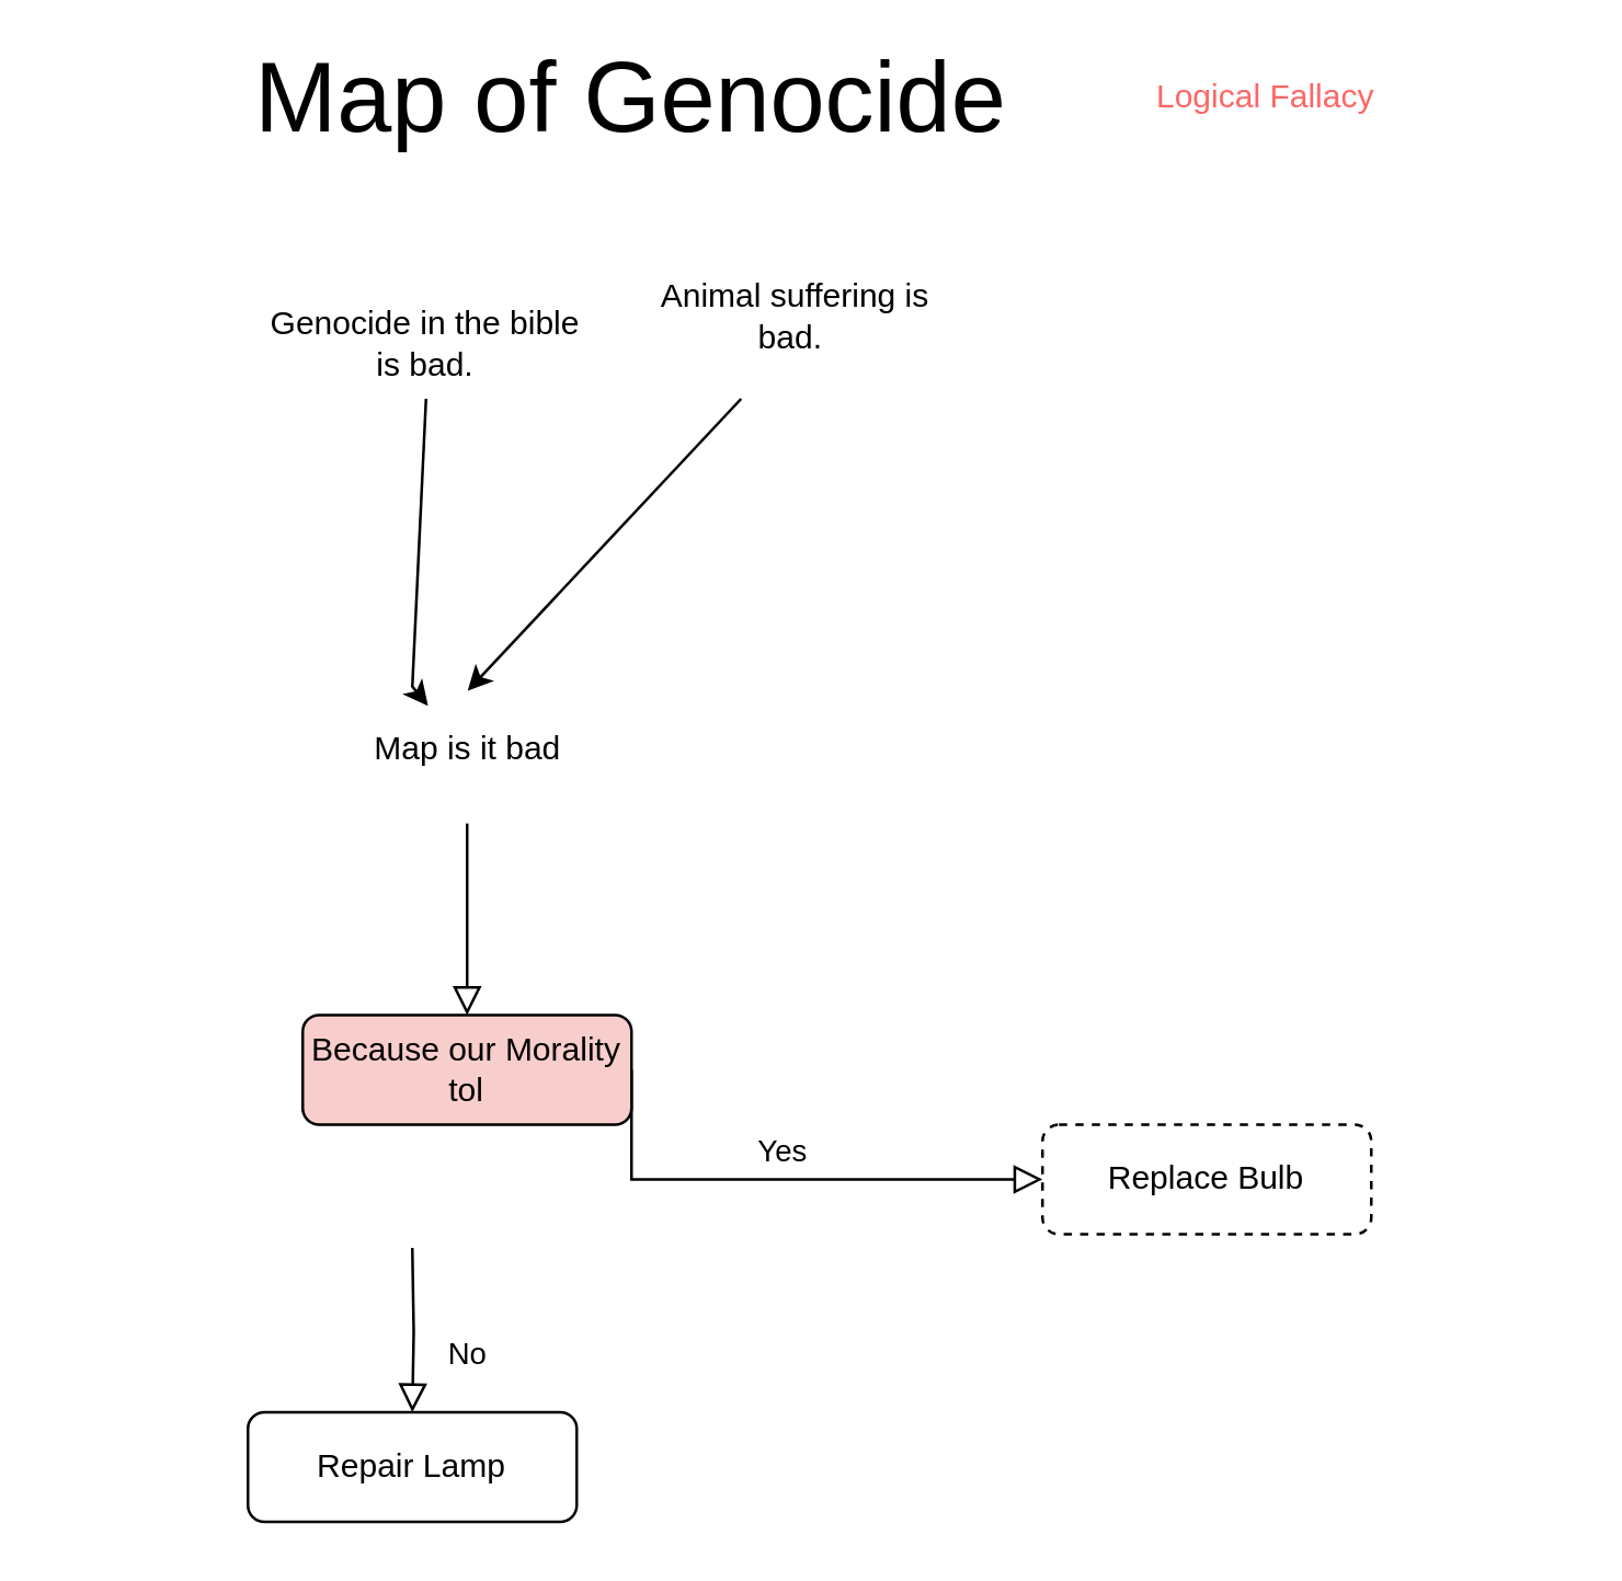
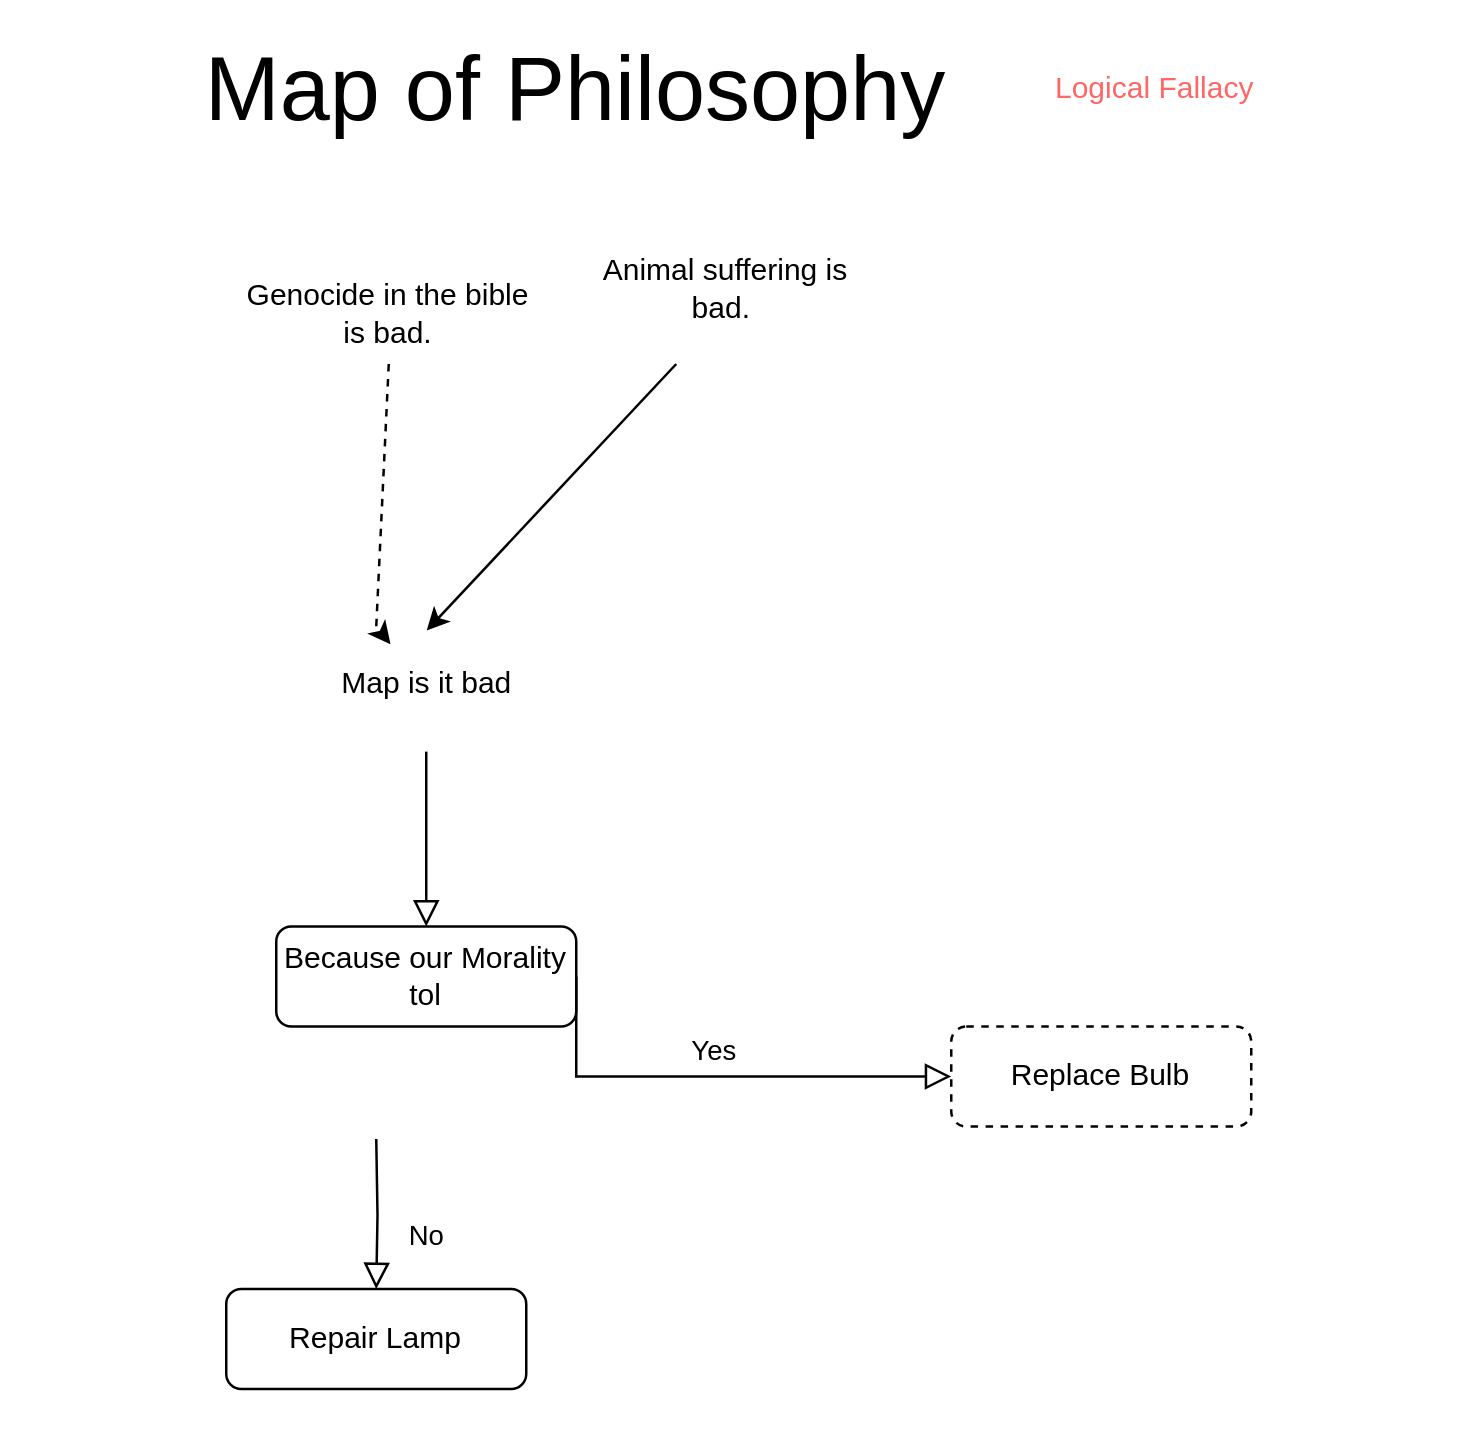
  <mxCell id="0" />
  <mxCell id="1" parent="0" />
  <mxCell id="2" value="" style="edgeStyle=orthogonalEdgeStyle;rounded=0;html=1;jettySize=auto;orthogonalLoop=1;fontSize=11;endArrow=block;endFill=0;endSize=8;strokeWidth=1;shadow=0;labelBackgroundColor=none;" parent="1" source="3" target="4" edge="1"><mxGeometry y="10" relative="1" as="geometry"><mxPoint as="offset" /></mxGeometry></mxCell>
  <mxCell id="3" value="Map is it bad" style="rhombus;html=1;shadow=0;fontFamily=Helvetica;fontSize=12;align=center;strokeWidth=1;spacing=6;spacingTop=-4;strokeColor=none;" parent="1" vertex="1"><mxGeometry x="120" y="250" width="100" height="50" as="geometry" /></mxCell>
- <mxCell id="4" value="Because our Morality&lt;div&gt;tol&lt;/div&gt;" style="rounded=1;whiteSpace=wrap;html=1;fontSize=12;glass=0;strokeWidth=1;shadow=0;fillColor=#f8cecc;" parent="1" vertex="1"><mxGeometry x="110" y="370" width="120" height="40" as="geometry" /></mxCell>
+ <mxCell id="4" value="Because our Morality&lt;div&gt;tol&lt;/div&gt;" style="rounded=1;whiteSpace=wrap;html=1;fontSize=12;glass=0;strokeWidth=1;shadow=0;" parent="1" vertex="1"><mxGeometry x="110" y="370" width="120" height="40" as="geometry" /></mxCell>
  <mxCell id="5" value="No" style="rounded=0;html=1;jettySize=auto;orthogonalLoop=1;fontSize=11;endArrow=block;endFill=0;endSize=8;strokeWidth=1;shadow=0;labelBackgroundColor=none;edgeStyle=orthogonalEdgeStyle;" parent="1" target="7" edge="1"><mxGeometry x="0.333" y="20" relative="1" as="geometry"><mxPoint as="offset" /><mxPoint x="150" y="455" as="sourcePoint" /></mxGeometry></mxCell>
  <mxCell id="6" value="Yes" style="edgeStyle=orthogonalEdgeStyle;rounded=0;html=1;jettySize=auto;orthogonalLoop=1;fontSize=11;endArrow=block;endFill=0;endSize=8;strokeWidth=1;shadow=0;labelBackgroundColor=none;exitX=1;exitY=0.5;exitDx=0;exitDy=0;" parent="1" source="4" target="8" edge="1"><mxGeometry y="10" relative="1" as="geometry"><mxPoint as="offset" /><mxPoint x="240" y="420" as="sourcePoint" /><Array as="points"><mxPoint x="250" y="430" /><mxPoint x="250" y="430" /></Array></mxGeometry></mxCell>
  <mxCell id="7" value="Repair Lamp" style="rounded=1;whiteSpace=wrap;html=1;fontSize=12;glass=0;strokeWidth=1;shadow=0;" parent="1" vertex="1"><mxGeometry x="90" y="515" width="120" height="40" as="geometry" /></mxCell>
  <mxCell id="8" value="Replace Bulb" style="rounded=1;whiteSpace=wrap;html=1;fontSize=12;glass=0;strokeWidth=1;shadow=0;dashed=1;" parent="1" vertex="1"><mxGeometry x="380" y="410" width="120" height="40" as="geometry" /></mxCell>
  <mxCell id="9" value="Genocide in the bible is bad." style="rounded=1;whiteSpace=wrap;html=1;fontSize=12;glass=0;strokeWidth=1;shadow=0;strokeColor=none;" vertex="1" parent="1"><mxGeometry x="95" y="105" width="120" height="40" as="geometry" /></mxCell>
  <mxCell id="10" value="Animal suffering is bad.&amp;nbsp;" style="rounded=1;whiteSpace=wrap;html=1;fontSize=12;glass=0;strokeWidth=1;shadow=0;strokeColor=none;" vertex="1" parent="1"><mxGeometry x="230" y="95" width="120" height="40" as="geometry" /></mxCell>
  <mxCell id="11" value="" style="endArrow=classic;html=1;rounded=0;entryX=0.502;entryY=0.032;entryDx=0;entryDy=0;entryPerimeter=0;" edge="1" parent="1" target="3"><mxGeometry width="50" height="50" relative="1" as="geometry"><mxPoint x="270" y="145" as="sourcePoint" /><mxPoint x="150" y="255" as="targetPoint" /></mxGeometry></mxCell>
- <mxCell id="12" value="&lt;font style=&quot;font-size: 36px;&quot;&gt;Map of Genocide&lt;/font&gt;" style="text;html=1;align=center;verticalAlign=middle;whiteSpace=wrap;rounded=0;" vertex="1" parent="1"><mxGeometry x="20" y="20" width="420" height="30" as="geometry" /></mxCell>
+ <mxCell id="12" value="&lt;font style=&quot;font-size: 36px;&quot;&gt;Map of Philosophy&lt;/font&gt;" style="text;html=1;align=center;verticalAlign=middle;whiteSpace=wrap;rounded=0;" vertex="1" parent="1"><mxGeometry x="20" y="20" width="420" height="30" as="geometry" /></mxCell>
  <mxCell id="13" value="Logical Fallacy" style="text;html=1;align=left;verticalAlign=middle;whiteSpace=wrap;rounded=0;fontColor=#FF6666;" vertex="1" parent="1"><mxGeometry x="420" y="20" width="150" height="30" as="geometry" /></mxCell>
- <mxCell id="14" value="" style="endArrow=classic;html=1;rounded=0;exitX=0.5;exitY=1;exitDx=0;exitDy=0;" edge="1" parent="1" source="9" target="3"><mxGeometry width="50" height="50" relative="1" as="geometry"><mxPoint x="270" y="270" as="sourcePoint" /><mxPoint x="150" y="251" as="targetPoint" /><Array as="points"><mxPoint x="150" y="250" /></Array></mxGeometry></mxCell>
+ <mxCell id="14" value="" style="endArrow=classic;html=1;rounded=0;exitX=0.5;exitY=1;exitDx=0;exitDy=0;dashed=1;" edge="1" parent="1" source="9" target="3"><mxGeometry width="50" height="50" relative="1" as="geometry"><mxPoint x="270" y="270" as="sourcePoint" /><mxPoint x="150" y="251" as="targetPoint" /><Array as="points"><mxPoint x="150" y="250" /></Array></mxGeometry></mxCell>
